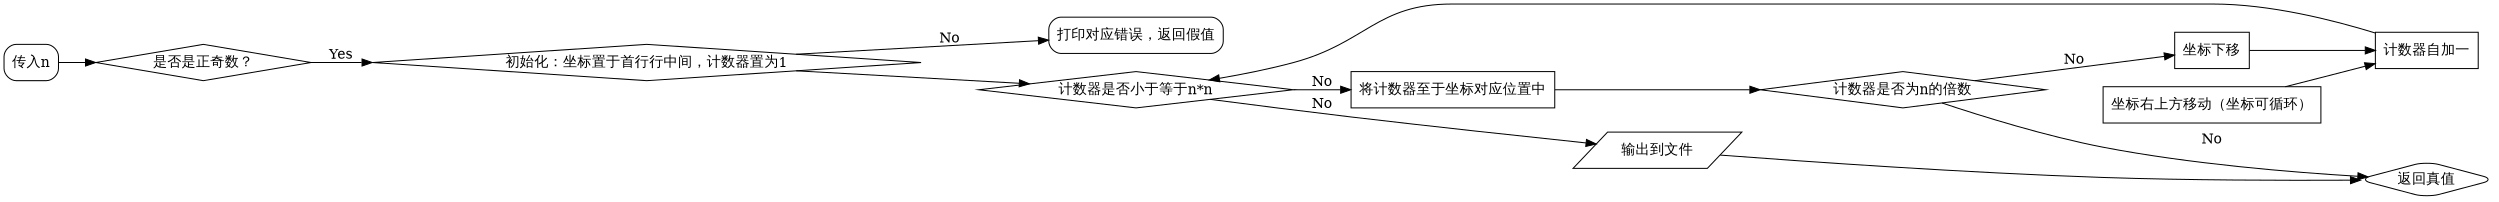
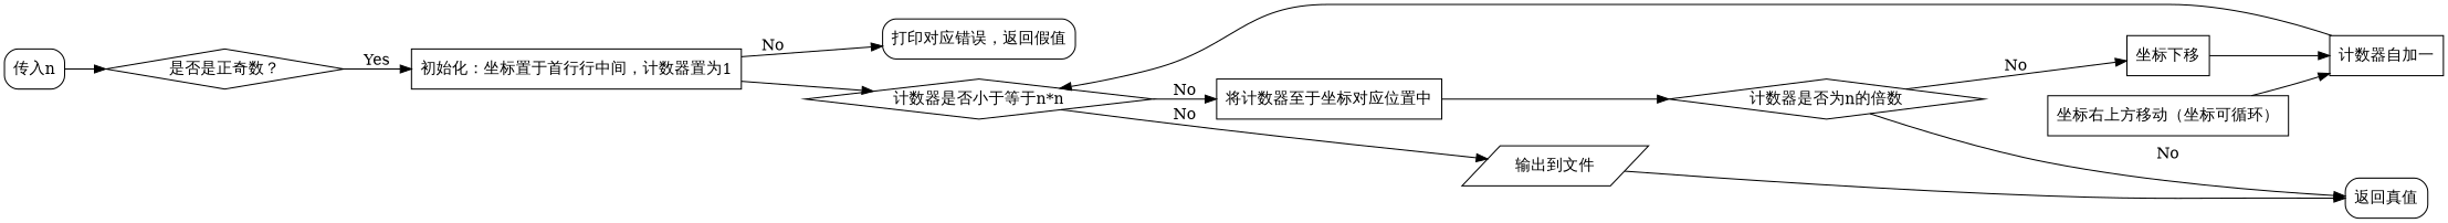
  digraph {
    rankdir=LR
    node [shape=box]
-   n1 [label="返回真值" shape=diamond style=rounded]
+   n1 [label="返回真值" style=rounded]
    n2 [label="传入n" style=rounded]
    n3 [label="是否是正奇数？" shape=diamond]
-   n4 [label="初始化：坐标置于首行行中间，计数器置为1" shape=diamond]
+   n4 [label="初始化：坐标置于首行行中间，计数器置为1"]
    n5 [label="打印对应错误，返回假值" style=rounded]
    n6 [label="计数器是否小于等于n*n" shape=diamond]
    n7 [label="将计数器至于坐标对应位置中"]
    n8 [label="输出到文件" shape=parallelogram]
    n9 [label="计数器是否为n的倍数" shape=diamond]
    n10 [label="坐标下移"]
    n11 [label="坐标右上方移动（坐标可循环）"]
    n12 [label="计数器自加一"]
    subgraph sub_1 {
      rank=max
      n1
    }
    n2 -> n3
    n3 -> n4 [label=Yes]
    n4 -> n5 [label=No]
    n4 -> n6
    n6 -> n7 [label=No]
    n6 -> n8 [label=No]
    n7 -> n9
    n8 -> n1
    n9 -> n1 [label=No]
    n9 -> n10 [label=No]
    n10 -> n12
    n11 -> n12
    n12 -> n6
  }
